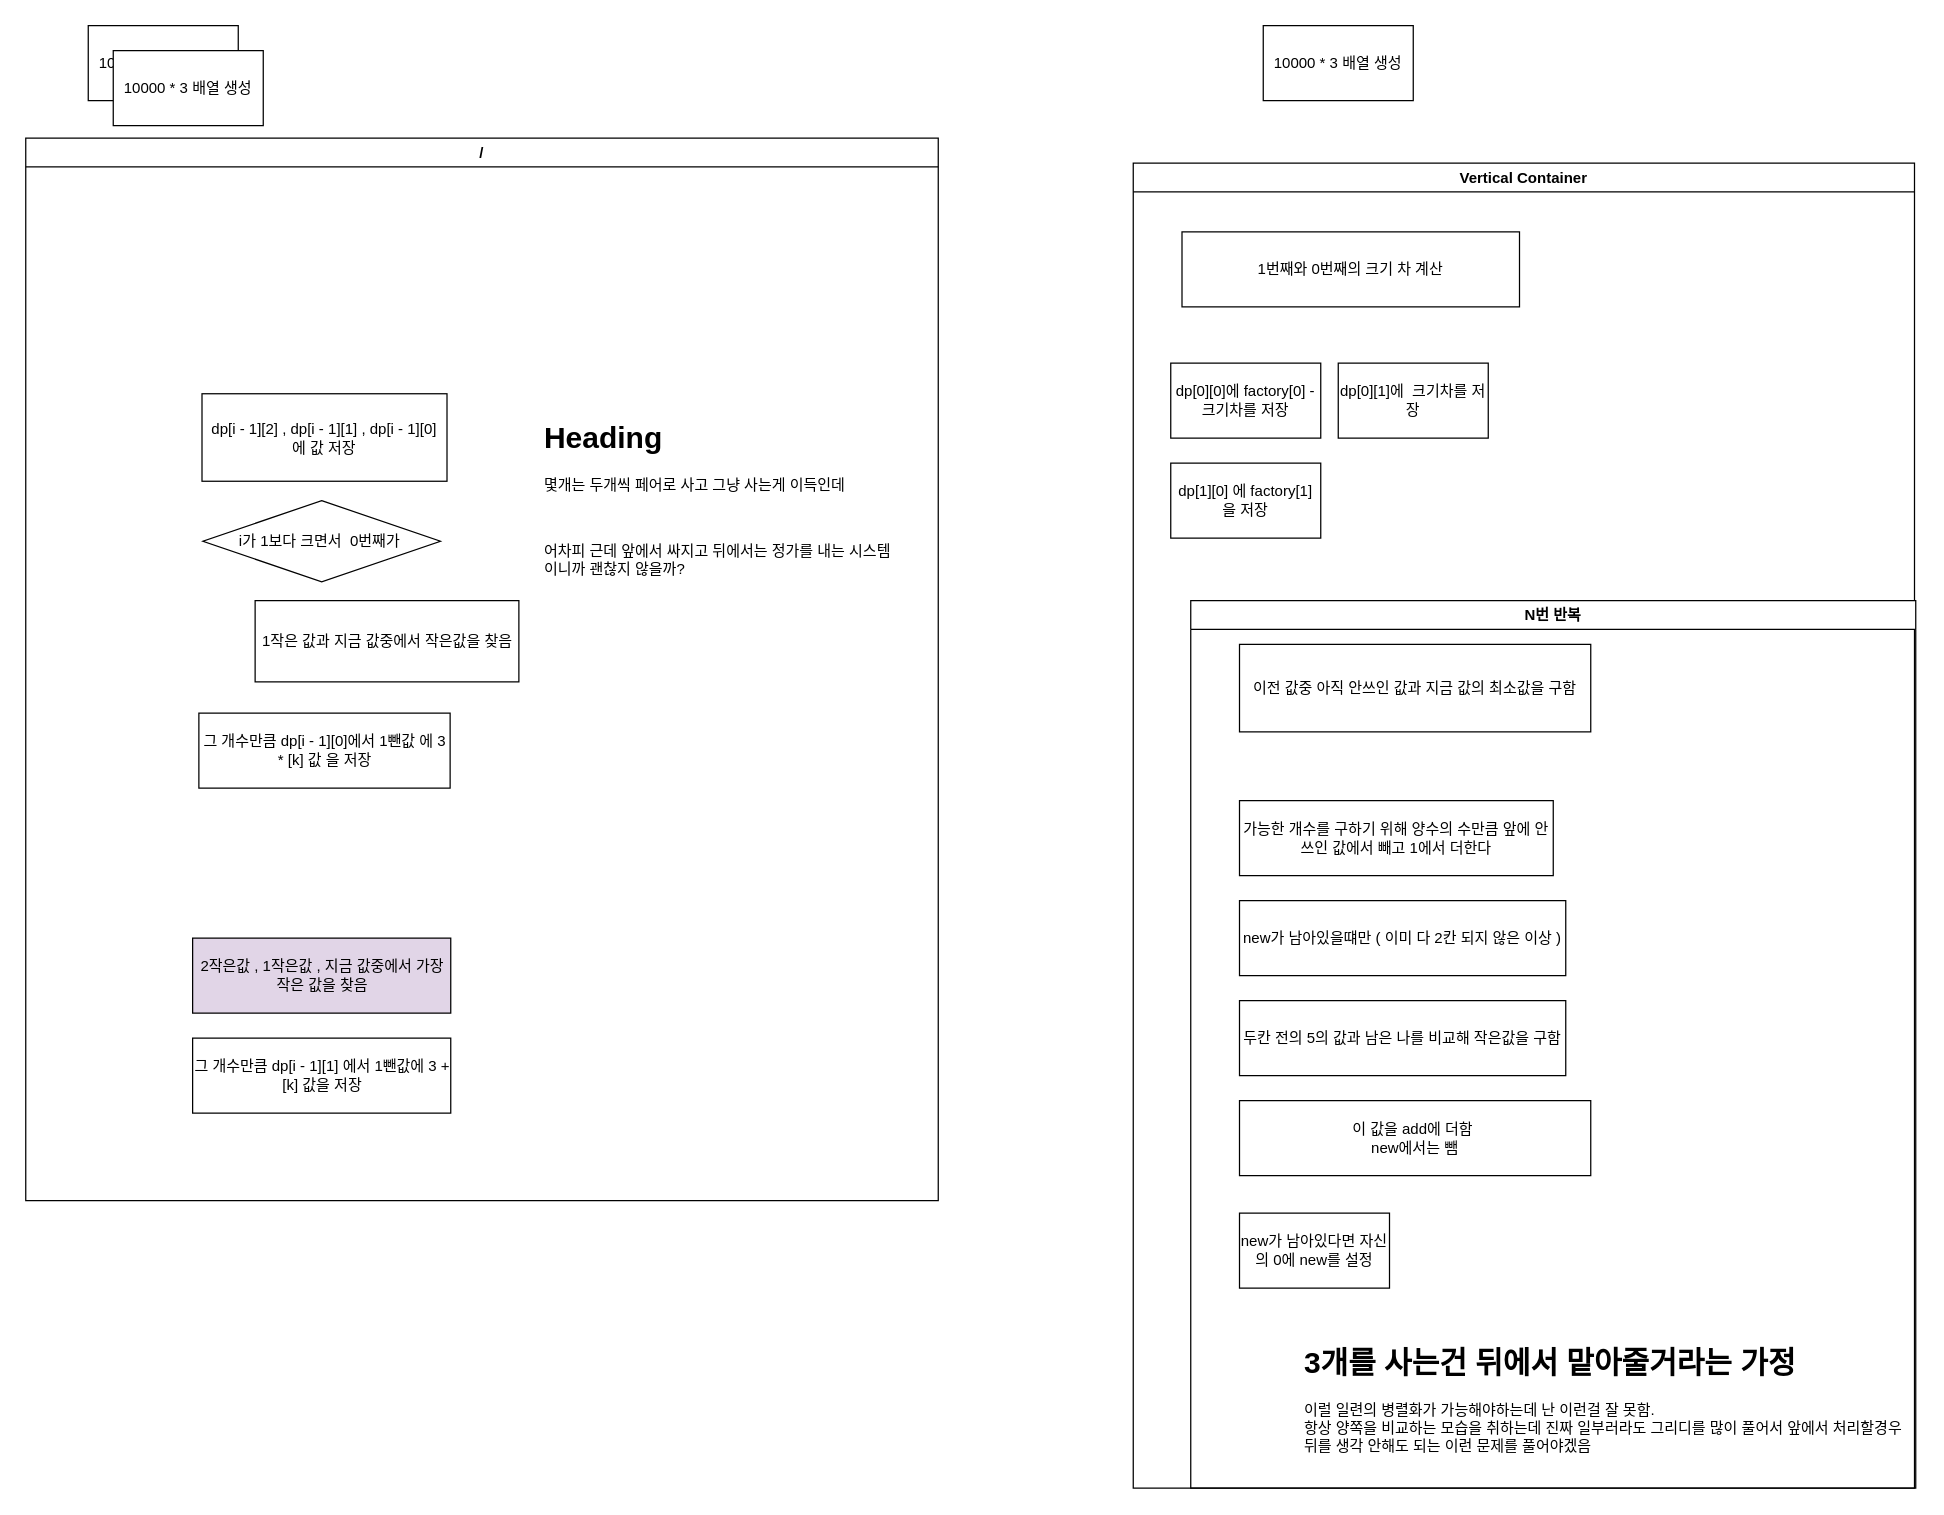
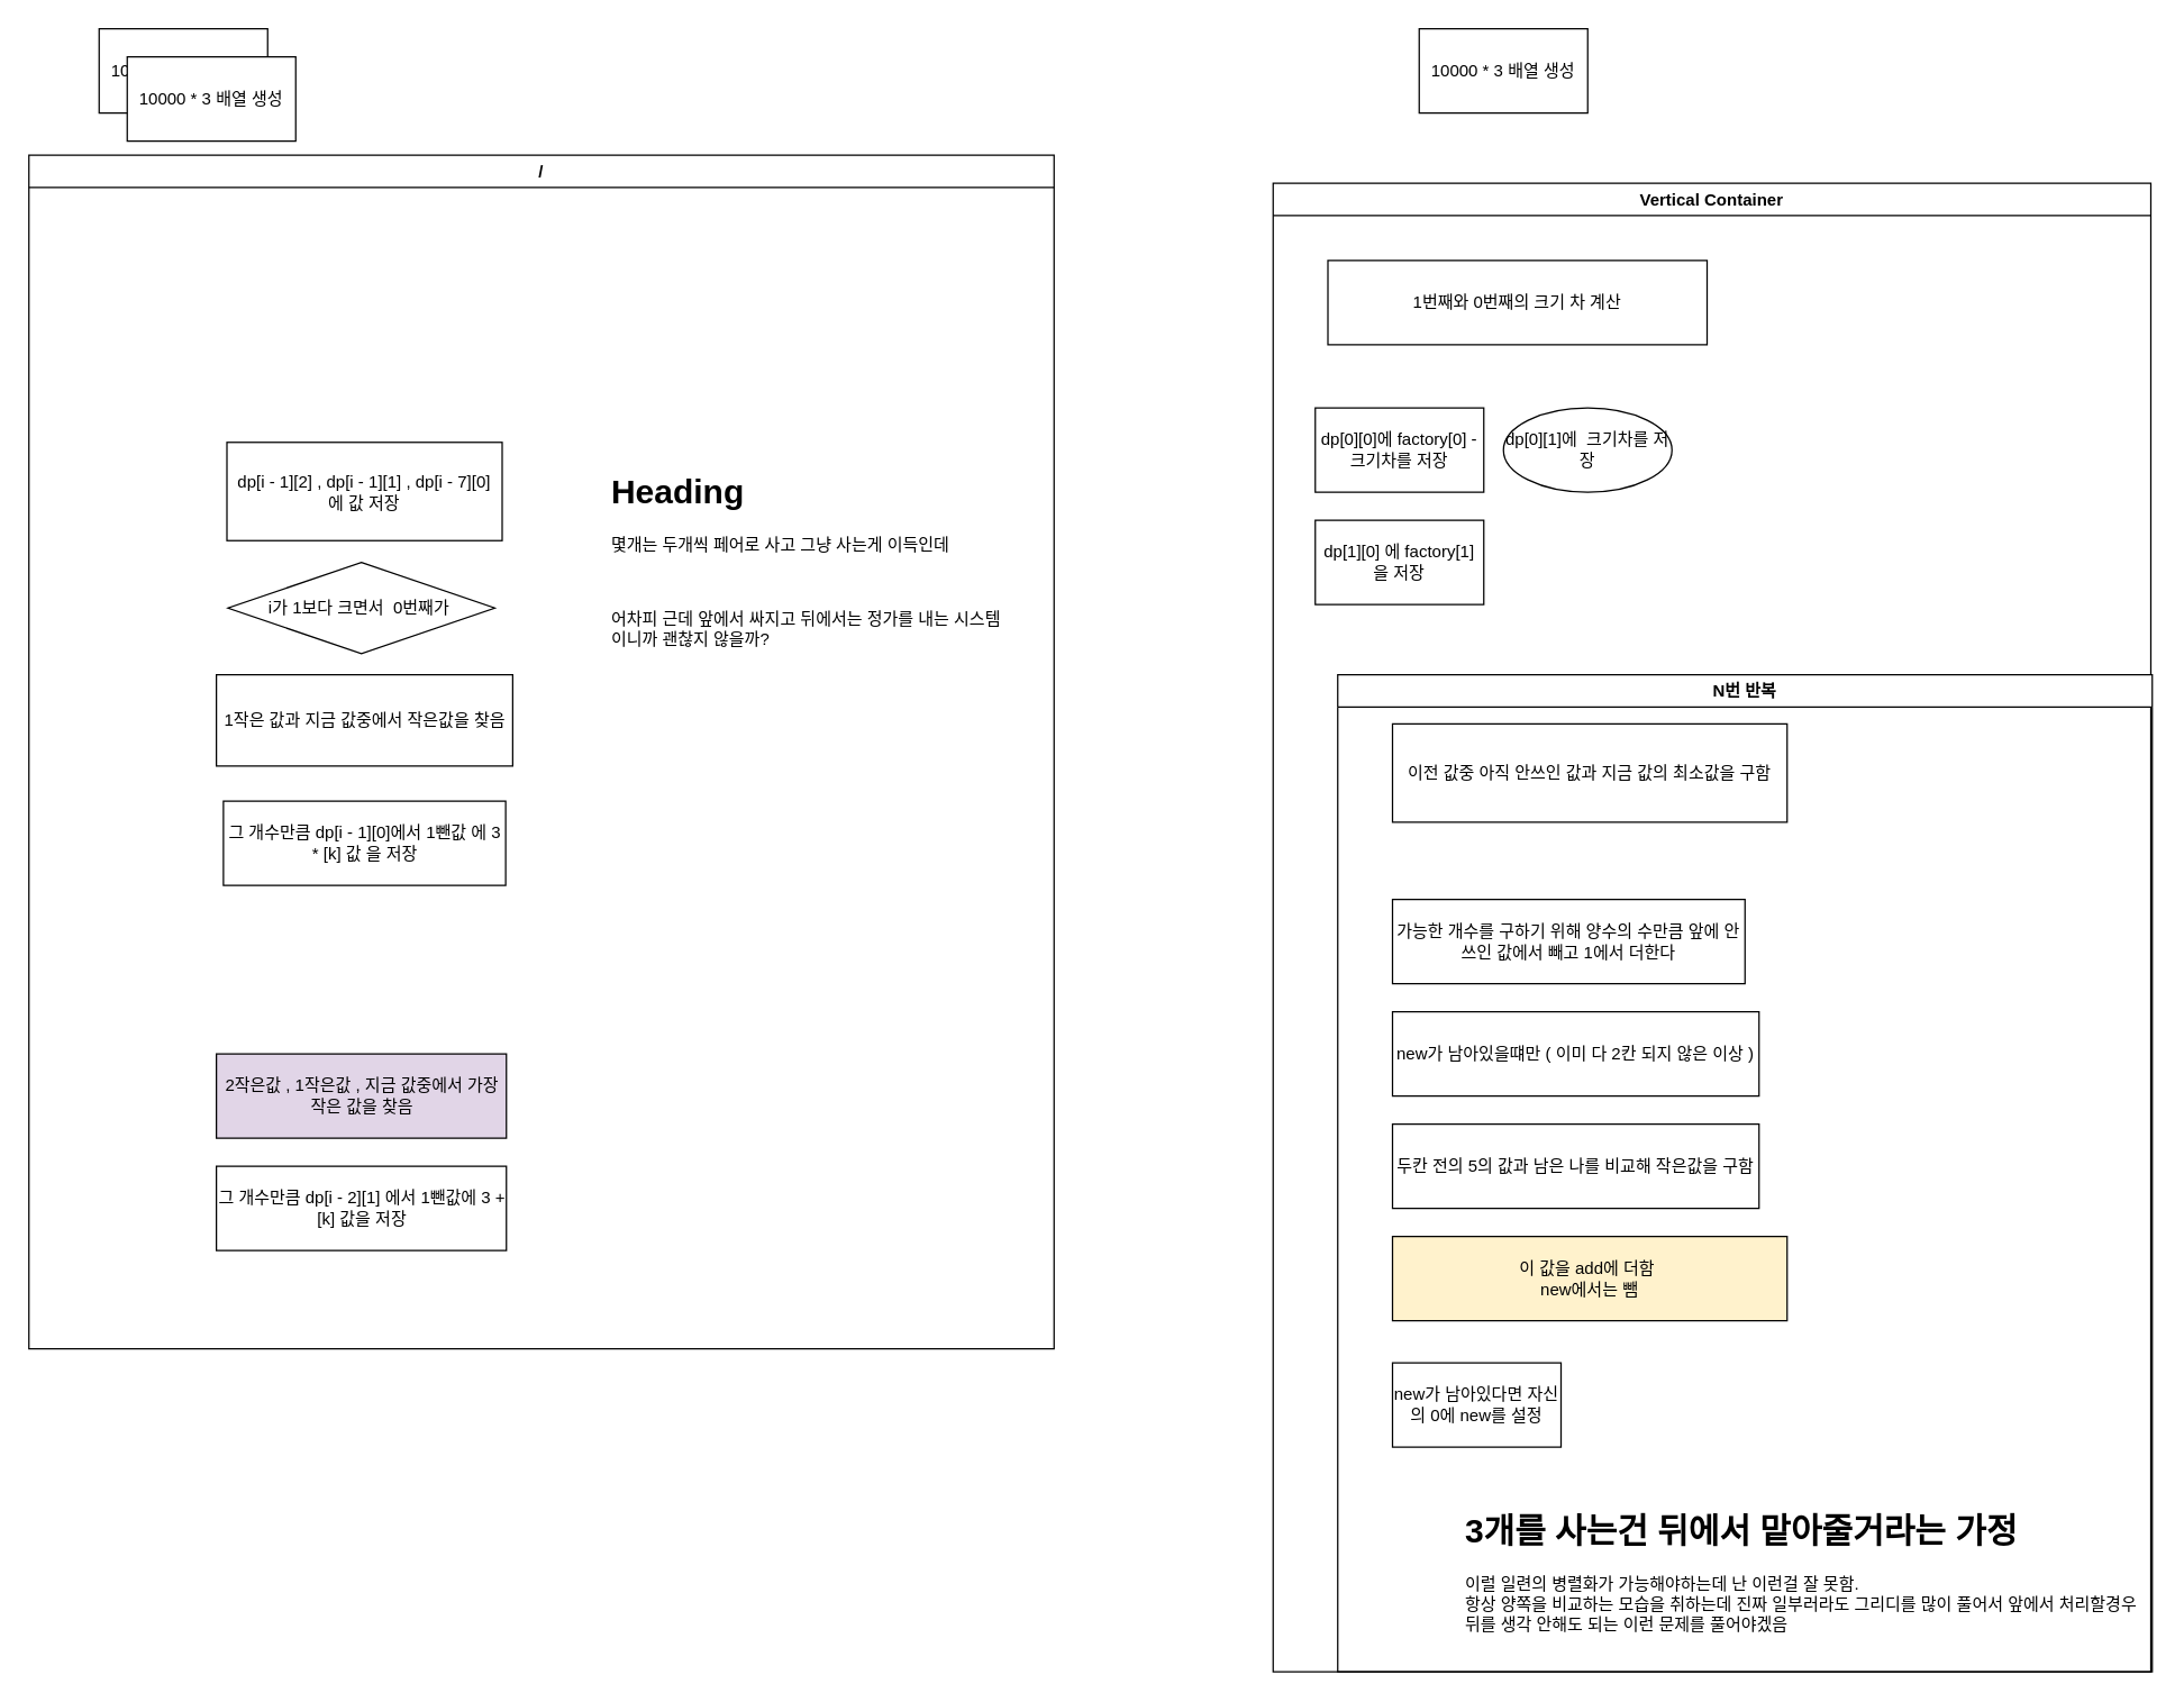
  <mxCell id="0" />
  <mxCell id="1" parent="0" />
  <mxCell id="2" value="/" style="swimlane;whiteSpace=wrap;html=1;" vertex="1" parent="1"><mxGeometry x="20" y="110" width="730" height="850" as="geometry" /></mxCell>
  <mxCell id="3" value="2작은값 , 1작은값 , 지금 값중에서 가장 작은 값을 찾음" style="rounded=0;whiteSpace=wrap;html=1;fillColor=#e1d5e7;" vertex="1" parent="2"><mxGeometry x="133.5" y="640" width="206.5" height="60" as="geometry" /></mxCell>
  <mxCell id="4" value="i가 1보다 크면서&amp;nbsp; 0번째가&amp;nbsp;" style="rhombus;whiteSpace=wrap;html=1;" vertex="1" parent="2"><mxGeometry x="141.75" y="290" width="190" height="65" as="geometry" /></mxCell>
- <mxCell id="5" value="1작은 값과 지금 값중에서 작은값을 찾음" style="rounded=0;whiteSpace=wrap;html=1;" vertex="1" parent="2"><mxGeometry x="183.5" y="370" width="211" height="65" as="geometry" /></mxCell>
+ <mxCell id="5" value="1작은 값과 지금 값중에서 작은값을 찾음" style="rounded=0;whiteSpace=wrap;html=1;" vertex="1" parent="2"><mxGeometry x="133.5" y="370" width="211" height="65" as="geometry" /></mxCell>
  <mxCell id="6" value="그 개수만큼 dp[i - 1][0]에서 1뺀값 에 3 * [k] 값 을 저장" style="rounded=0;whiteSpace=wrap;html=1;" vertex="1" parent="2"><mxGeometry x="138.5" y="460" width="201" height="60" as="geometry" /></mxCell>
- <mxCell id="7" value="그 개수만큼 dp[i - 1][1] 에서 1뺀값에 3 + [k] 값을 저장" style="rounded=0;whiteSpace=wrap;html=1;" vertex="1" parent="2"><mxGeometry x="133.5" y="720" width="206.5" height="60" as="geometry" /></mxCell>
- <mxCell id="8" value="dp[i - 1][2] , dp[i - 1][1] , dp[i - 1][0] 에 값 저장" style="rounded=0;whiteSpace=wrap;html=1;" vertex="1" parent="2"><mxGeometry x="141" y="204.5" width="196" height="70" as="geometry" /></mxCell>
+ <mxCell id="7" value="그 개수만큼 dp[i - 2][1] 에서 1뺀값에 3 + [k] 값을 저장" style="rounded=0;whiteSpace=wrap;html=1;" vertex="1" parent="2"><mxGeometry x="133.5" y="720" width="206.5" height="60" as="geometry" /></mxCell>
+ <mxCell id="8" value="dp[i - 1][2] , dp[i - 1][1] , dp[i - 7][0] 에 값 저장" style="rounded=0;whiteSpace=wrap;html=1;" vertex="1" parent="2"><mxGeometry x="141" y="204.5" width="196" height="70" as="geometry" /></mxCell>
  <mxCell id="9" value="&lt;h1&gt;Heading&lt;/h1&gt;&lt;p&gt;몇개는 두개씩 페어로 사고 그냥 사는게 이득인데&amp;nbsp;&lt;/p&gt;&lt;p&gt;&lt;br&gt;&lt;/p&gt;&lt;p&gt;어차피 근데 앞에서 싸지고 뒤에서는 정가를 내는 시스템이니까 괜찮지 않을까?&lt;/p&gt;" style="text;html=1;strokeColor=none;fillColor=none;spacing=5;spacingTop=-20;whiteSpace=wrap;overflow=hidden;rounded=0;" vertex="1" parent="2"><mxGeometry x="410" y="220" width="290" height="200" as="geometry" /></mxCell>
  <mxCell id="10" value="10000 * 3 배열 생성" style="rounded=0;whiteSpace=wrap;html=1;" vertex="1" parent="1"><mxGeometry x="70" y="20" width="120" height="60" as="geometry" /></mxCell>
  <mxCell id="11" value="10000 * 3 배열 생성" style="rounded=0;whiteSpace=wrap;html=1;" vertex="1" parent="1"><mxGeometry x="1010" y="20" width="120" height="60" as="geometry" /></mxCell>
  <mxCell id="12" value="Vertical Container" style="swimlane;whiteSpace=wrap;html=1;" vertex="1" parent="1"><mxGeometry x="906" y="130" width="625" height="1060" as="geometry" /></mxCell>
  <mxCell id="13" value="dp[0][0]에 factory[0] - 크기차를 저장" style="rounded=0;whiteSpace=wrap;html=1;" vertex="1" parent="12"><mxGeometry x="30" y="160" width="120" height="60" as="geometry" /></mxCell>
  <mxCell id="14" value="dp[1][0] 에 factory[1] 을 저장" style="rounded=0;whiteSpace=wrap;html=1;" vertex="1" parent="12"><mxGeometry x="30" y="240" width="120" height="60" as="geometry" /></mxCell>
  <mxCell id="15" value="1번째와 0번째의 크기 차 계산" style="whiteSpace=wrap;html=1;" vertex="1" parent="12"><mxGeometry x="39" y="55" width="270" height="60" as="geometry" /></mxCell>
- <mxCell id="16" value="dp[0][1]에&amp;nbsp; 크기차를 저장" style="rounded=0;whiteSpace=wrap;html=1;" vertex="1" parent="12"><mxGeometry x="164" y="160" width="120" height="60" as="geometry" /></mxCell>
+ <mxCell id="16" value="dp[0][1]에&amp;nbsp; 크기차를 저장" style="ellipse;whiteSpace=wrap;html=1;" vertex="1" parent="12"><mxGeometry x="164" y="160" width="120" height="60" as="geometry" /></mxCell>
  <mxCell id="17" value="N번 반복" style="swimlane;whiteSpace=wrap;html=1;" vertex="1" parent="12"><mxGeometry x="46" y="350" width="580" height="710" as="geometry" /></mxCell>
  <mxCell id="18" value="이전 값중 아직 안쓰인 값과 지금 값의 최소값을 구함" style="rounded=0;whiteSpace=wrap;html=1;" vertex="1" parent="17"><mxGeometry x="39" y="35" width="281" height="70" as="geometry" /></mxCell>
  <mxCell id="19" value="가능한 개수를 구하기 위해 양수의 수만큼 앞에 안쓰인 값에서 빼고 1에서 더한다" style="rounded=0;whiteSpace=wrap;html=1;" vertex="1" parent="17"><mxGeometry x="39" y="160" width="251" height="60" as="geometry" /></mxCell>
  <mxCell id="20" value="new가 남아있을떄만 ( 이미 다 2칸 되지 않은 이상 )" style="rounded=0;whiteSpace=wrap;html=1;" vertex="1" parent="17"><mxGeometry x="39" y="240" width="261" height="60" as="geometry" /></mxCell>
  <mxCell id="21" value="두칸 전의 5의 값과 남은 나를 비교해 작은값을 구함" style="rounded=0;whiteSpace=wrap;html=1;" vertex="1" parent="17"><mxGeometry x="39" y="320" width="261" height="60" as="geometry" /></mxCell>
- <mxCell id="22" value="이 값을 add에 더함&amp;nbsp;&lt;br&gt;new에서는 뺌" style="rounded=0;whiteSpace=wrap;html=1;" vertex="1" parent="17"><mxGeometry x="39" y="400" width="281" height="60" as="geometry" /></mxCell>
+ <mxCell id="22" value="이 값을 add에 더함&amp;nbsp;&lt;br&gt;new에서는 뺌" style="rounded=0;whiteSpace=wrap;html=1;fillColor=#fff2cc;" vertex="1" parent="17"><mxGeometry x="39" y="400" width="281" height="60" as="geometry" /></mxCell>
  <mxCell id="23" value="new가 남아있다면 자신의 0에 new를 설정" style="rounded=0;whiteSpace=wrap;html=1;" vertex="1" parent="17"><mxGeometry x="39" y="490" width="120" height="60" as="geometry" /></mxCell>
  <mxCell id="24" value="&lt;h1&gt;3개를 사는건 뒤에서 맡아줄거라는 가정&lt;/h1&gt;&lt;div&gt;이럴 일련의 병렬화가 가능해야하는데 난 이런걸 잘 못함.&lt;/div&gt;&lt;div&gt;항상 양쪽을 비교하는 모습을 취하는데 진짜 일부러라도 그리디를 많이 풀어서 앞에서 처리할경우 뒤를 생각 안해도 되는 이런 문제를 풀어야겠음&lt;/div&gt;" style="text;html=1;strokeColor=none;fillColor=none;spacing=5;spacingTop=-20;whiteSpace=wrap;overflow=hidden;rounded=0;" vertex="1" parent="17"><mxGeometry x="85.5" y="590" width="495.5" height="120" as="geometry" /></mxCell>
  <mxCell id="25" value="10000 * 3 배열 생성" style="rounded=0;whiteSpace=wrap;html=1;" vertex="1" parent="1"><mxGeometry x="90" y="40" width="120" height="60" as="geometry" /></mxCell>
